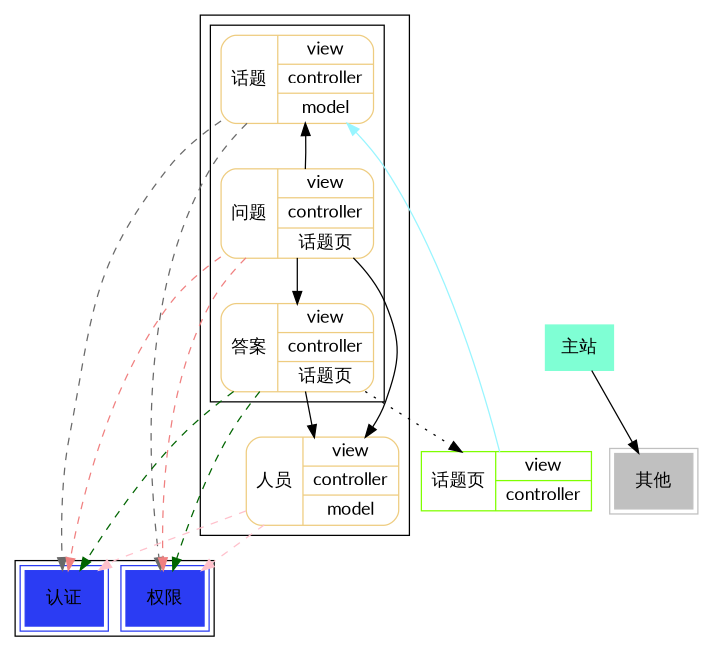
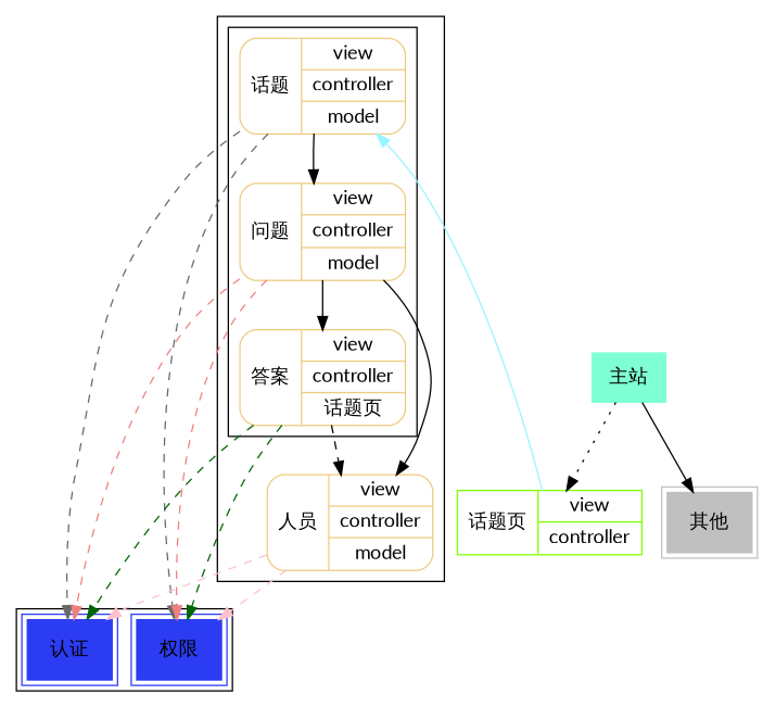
  digraph {
    fontname=Lato
    node [color="#eecc80" fontname=Lato shape=record style=rounded]
    edge [fontname=Lato style=dashed]
    n1 [label="话题 | {view| controller| model}"]
-   n2 [label="问题 | {view| controller| 话题页}"]
+   n2 [label="问题 | {view| controller| model}"]
    n3 [label="答案 | {view| controller| 话题页}"]
    n4 [label="人员 | {view| controller| model}"]
    n5 [color="#2b3cf3" label="认证" peripheries=2 shape=box style=filled]
    n6 [color="#2b3cf3" label="权限" peripheries=2 shape=box style=filled]
    n7 [color=aquamarine label="主站" shape=box style=filled]
    n8 [color=grey label="其他" peripheries=2 shape=box style=filled]
    n9 [color=chartreuse label="话题页 | {view|controller}" peripheries=2 style=""]
    subgraph cluster_1 {
      n4
      subgraph cluster_2 {
        n1
        n2
        n3
      }
    }
    subgraph cluster_3 {
      n5
      n6
    }
    n1 -> n5 [color=dimgrey]
    n1 -> n6 [color=dimgrey]
-   n2 -> n1 [style=""]
+   n1 -> n2 [style=""]
    n2 -> n3 [style=""]
    n2 -> n4 [style=""]
    n2 -> n5 [color=lightcoral]
    n2 -> n6 [color=lightcoral]
-   n3 -> n4 [style=""]
+   n3 -> n4
    n3 -> n5 [color=darkgreen]
    n3 -> n6 [color=darkgreen]
    n4 -> n5 [color=pink]
    n4 -> n6 [color=pink]
    n7 -> n8 [style=solid]
-   n3 -> n9 [style=dotted]
+   n7 -> n9 [style=dotted]
    n9 -> n1 [color=cadetblue1 style=""]
  }
